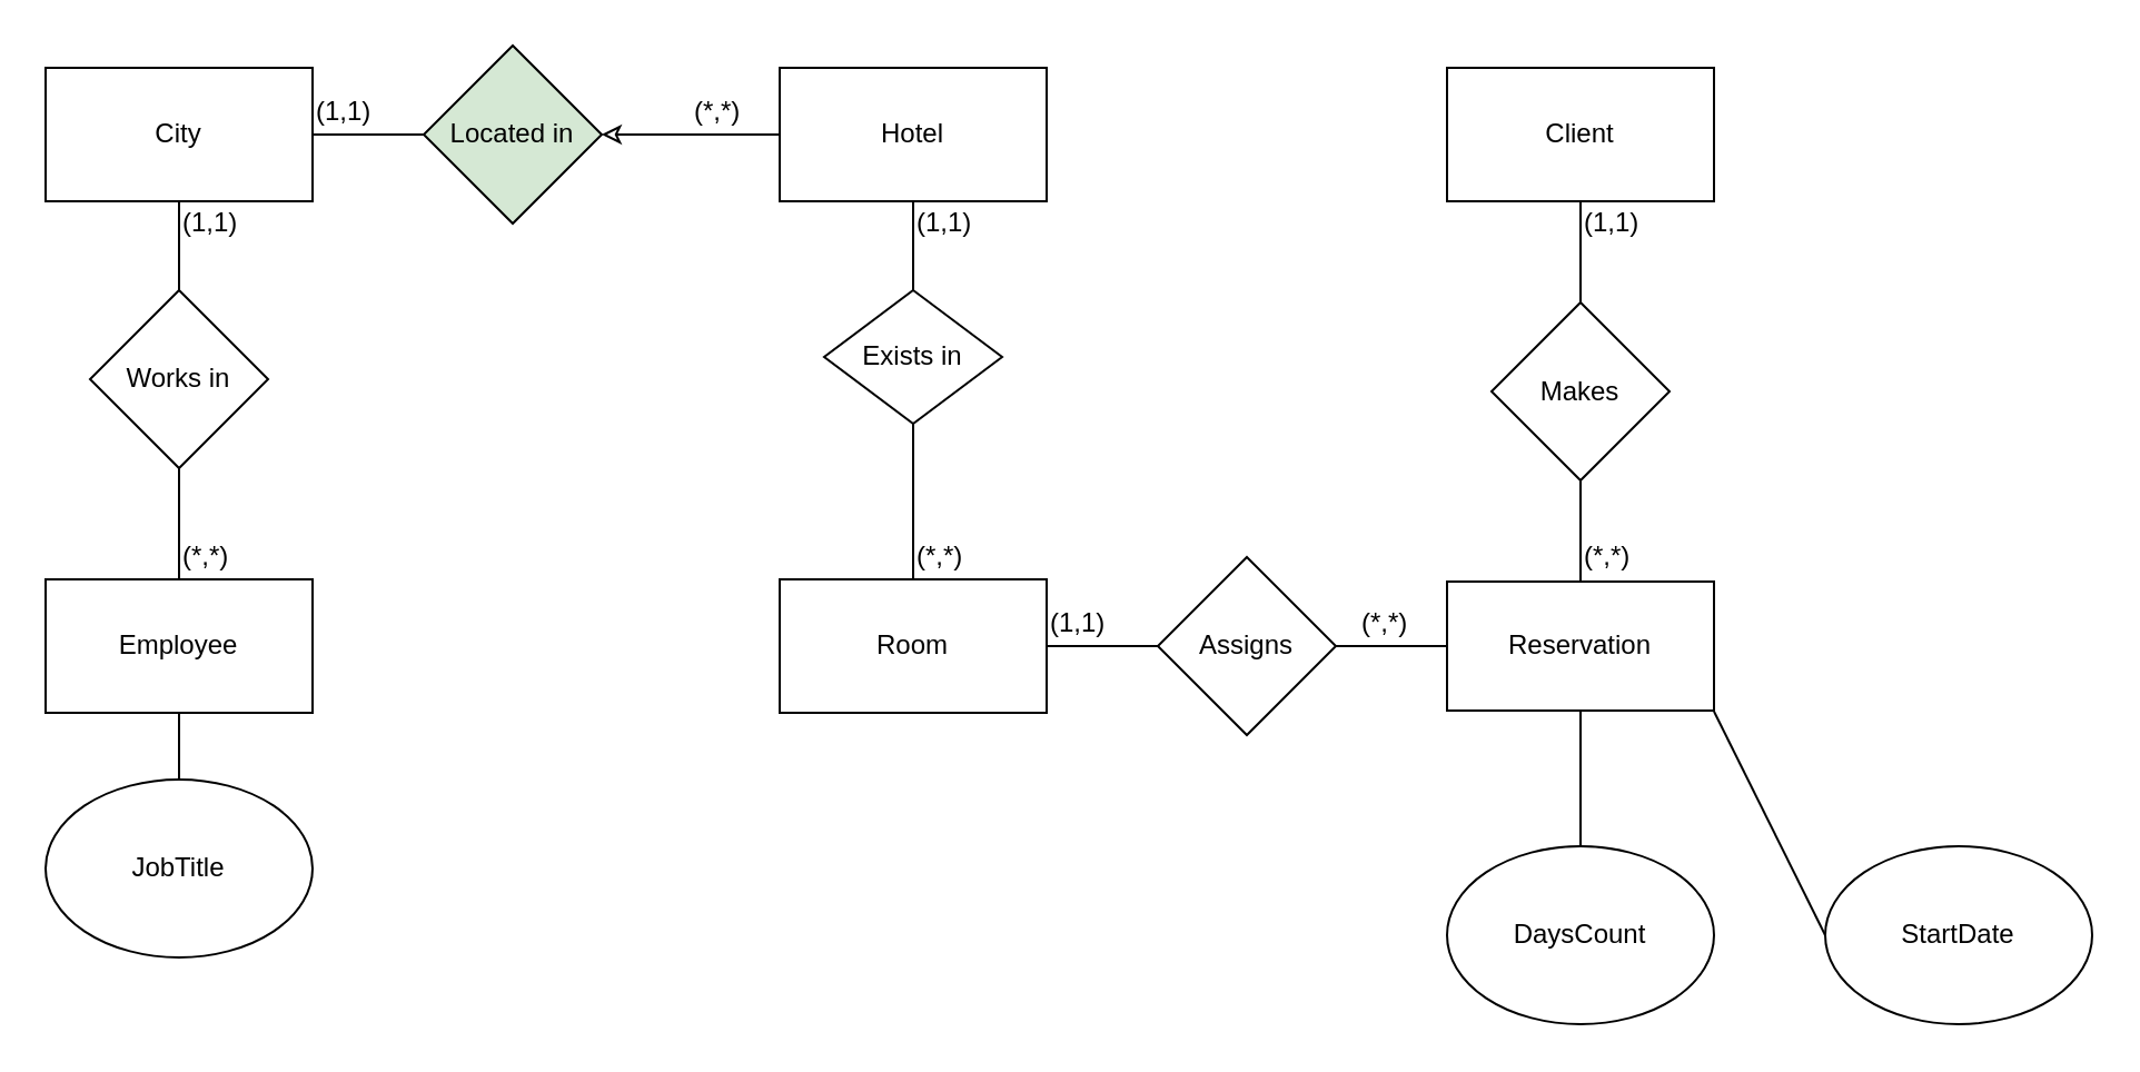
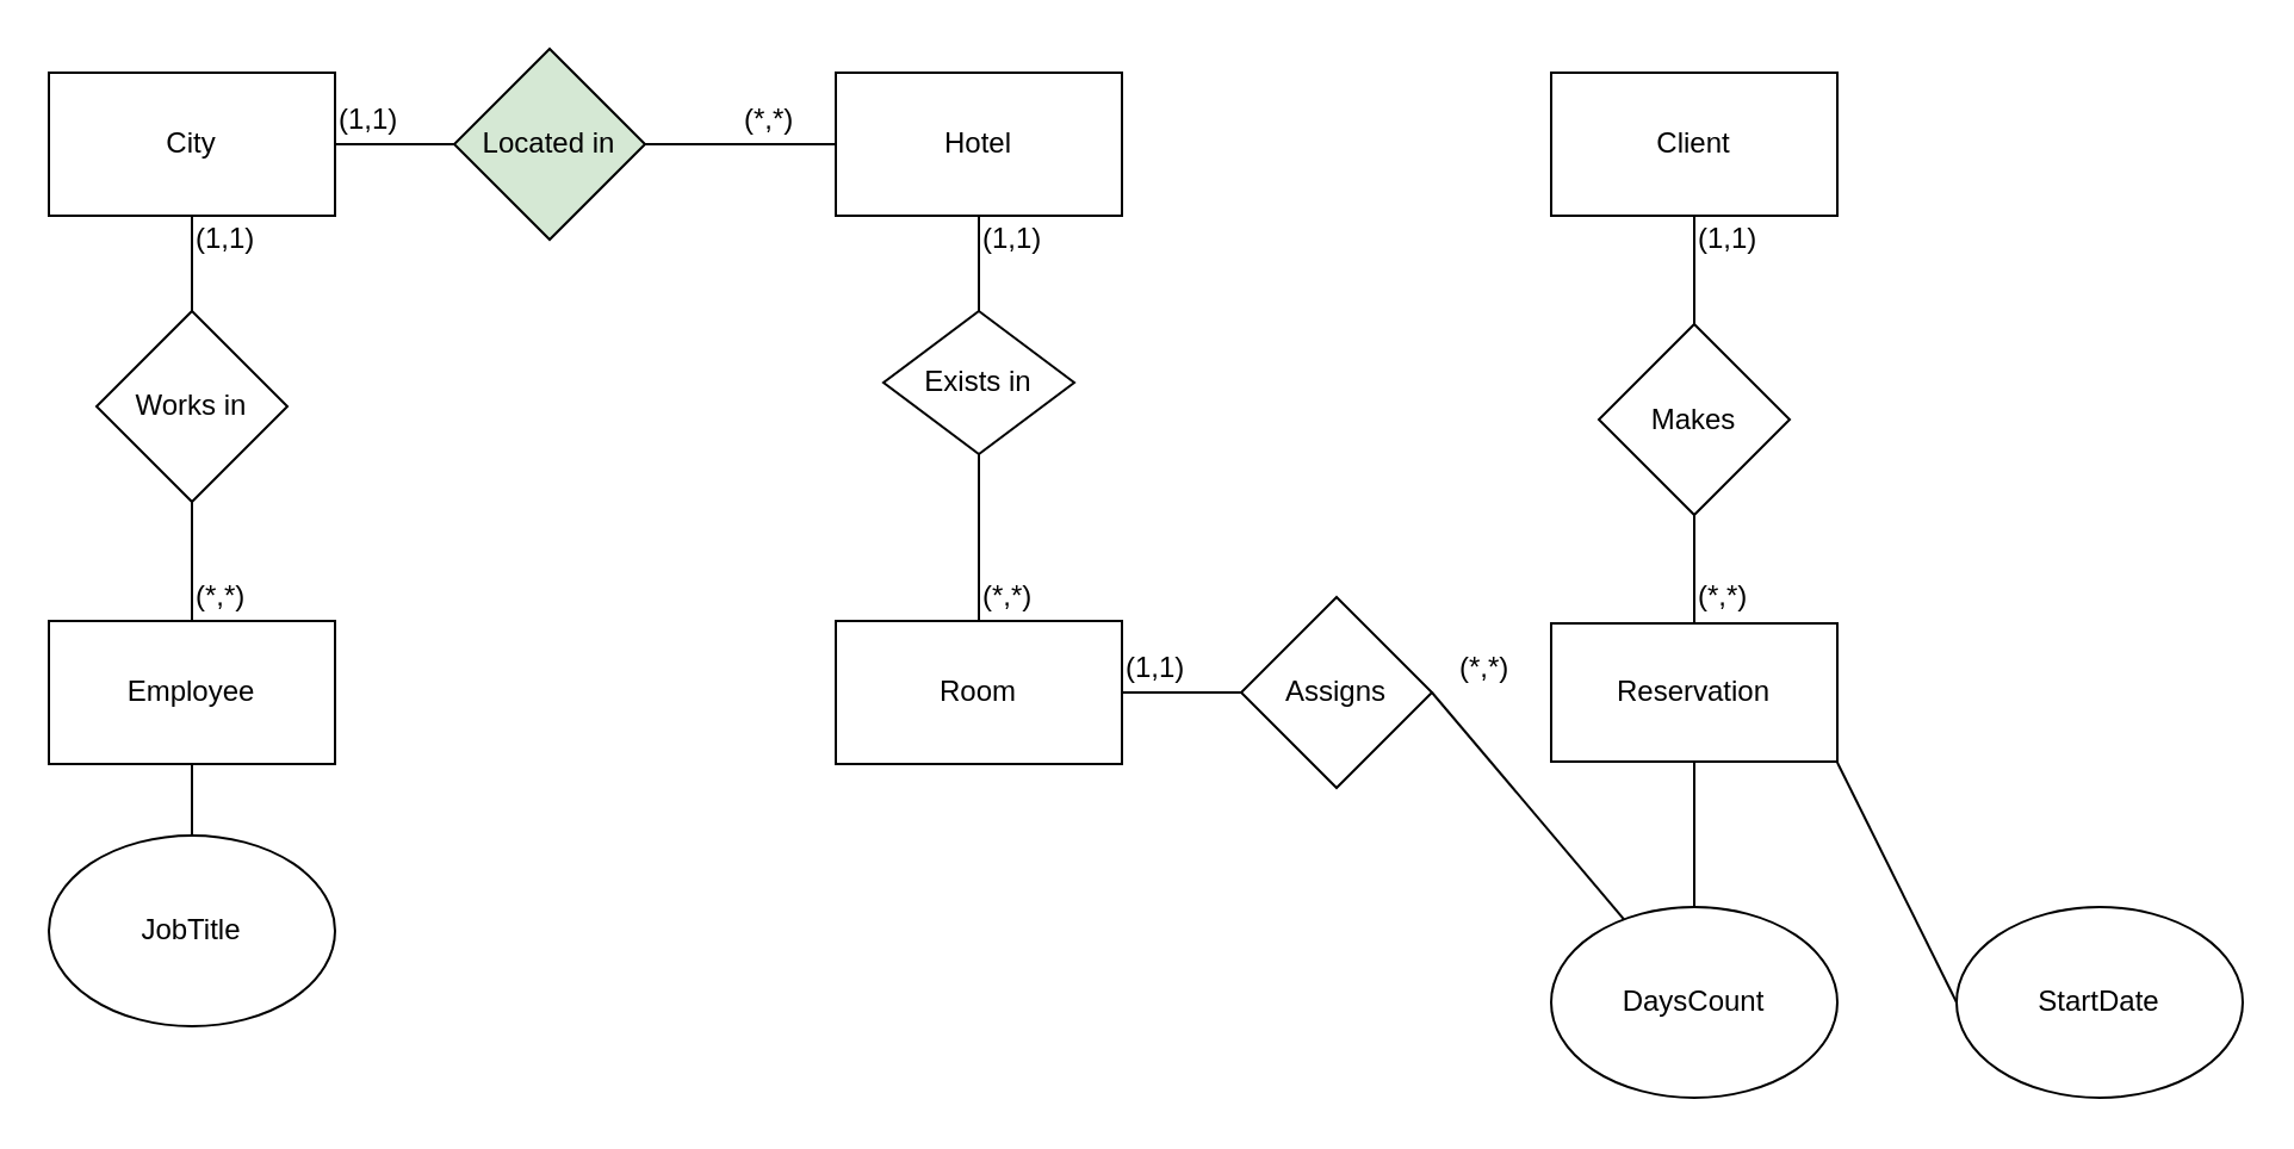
  <mxCell id="0" />
  <mxCell id="1" parent="0" />
  <mxCell id="2" value="Hotel&lt;br&gt;" style="rounded=0;whiteSpace=wrap;html=1;" parent="1" vertex="1"><mxGeometry x="350" y="30" width="120" height="60" as="geometry" /></mxCell>
  <mxCell id="3" value="Employee&lt;br&gt;" style="rounded=0;whiteSpace=wrap;html=1;" parent="1" vertex="1"><mxGeometry x="20" y="260" width="120" height="60" as="geometry" /></mxCell>
  <mxCell id="4" style="edgeStyle=none;rounded=0;orthogonalLoop=1;jettySize=auto;html=1;exitX=0.5;exitY=0;exitDx=0;exitDy=0;entryX=0.5;entryY=1;entryDx=0;entryDy=0;endArrow=none;endFill=0;" parent="1" source="5" target="3" edge="1"><mxGeometry relative="1" as="geometry" /></mxCell>
  <mxCell id="5" value="JobTitle" style="ellipse;whiteSpace=wrap;html=1;" parent="1" vertex="1"><mxGeometry x="20" y="350" width="120" height="80" as="geometry" /></mxCell>
  <mxCell id="6" value="Room" style="rounded=0;whiteSpace=wrap;html=1;" parent="1" vertex="1"><mxGeometry x="350" y="260" width="120" height="60" as="geometry" /></mxCell>
  <mxCell id="7" value="Reservation&lt;br&gt;" style="rounded=0;whiteSpace=wrap;html=1;" parent="1" vertex="1"><mxGeometry x="650" y="261" width="120" height="58" as="geometry" /></mxCell>
  <mxCell id="8" style="edgeStyle=none;rounded=0;orthogonalLoop=1;jettySize=auto;html=1;exitX=0;exitY=0.5;exitDx=0;exitDy=0;entryX=1;entryY=1.006;entryDx=0;entryDy=0;endArrow=none;endFill=0;entryPerimeter=0;" parent="1" source="9" target="7" edge="1"><mxGeometry relative="1" as="geometry" /></mxCell>
  <mxCell id="9" value="StartDate" style="ellipse;whiteSpace=wrap;html=1;" parent="1" vertex="1"><mxGeometry x="820" y="380" width="120" height="80" as="geometry" /></mxCell>
  <mxCell id="10" style="edgeStyle=none;rounded=0;orthogonalLoop=1;jettySize=auto;html=1;exitX=0.5;exitY=0;exitDx=0;exitDy=0;entryX=0.5;entryY=1;entryDx=0;entryDy=0;endArrow=none;endFill=0;" parent="1" source="11" target="7" edge="1"><mxGeometry relative="1" as="geometry" /></mxCell>
  <mxCell id="11" value="DaysCount&lt;br&gt;" style="ellipse;whiteSpace=wrap;html=1;" parent="1" vertex="1"><mxGeometry x="650" y="380" width="120" height="80" as="geometry" /></mxCell>
  <mxCell id="12" value="City&lt;br&gt;" style="rounded=0;whiteSpace=wrap;html=1;" parent="1" vertex="1"><mxGeometry x="20" y="30" width="120" height="60" as="geometry" /></mxCell>
  <mxCell id="13" value="Exists in" style="rhombus;whiteSpace=wrap;html=1;" parent="1" vertex="1"><mxGeometry x="370" y="130" width="80" height="60" as="geometry" /></mxCell>
  <mxCell id="14" value="Located in" style="rhombus;whiteSpace=wrap;html=1;fillColor=#d5e8d4;" parent="1" vertex="1"><mxGeometry x="190" y="20" width="80" height="80" as="geometry" /></mxCell>
- <mxCell id="15" style="edgeStyle=none;rounded=0;orthogonalLoop=1;jettySize=auto;html=1;exitX=0;exitY=0.5;exitDx=0;exitDy=0;endArrow=classic;endFill=0;entryX=1;entryY=0.5;entryDx=0;entryDy=0;" parent="1" source="2" target="14" edge="1"><mxGeometry relative="1" as="geometry"><mxPoint x="290" y="290" as="sourcePoint" /><mxPoint x="230" y="220" as="targetPoint" /></mxGeometry></mxCell>
+ <mxCell id="15" style="edgeStyle=none;rounded=0;orthogonalLoop=1;jettySize=auto;html=1;exitX=0;exitY=0.5;exitDx=0;exitDy=0;endArrow=none;endFill=0;entryX=1;entryY=0.5;entryDx=0;entryDy=0;" parent="1" source="2" target="14" edge="1"><mxGeometry relative="1" as="geometry"><mxPoint x="290" y="290" as="sourcePoint" /><mxPoint x="230" y="220" as="targetPoint" /></mxGeometry></mxCell>
  <mxCell id="16" style="edgeStyle=none;rounded=0;orthogonalLoop=1;jettySize=auto;html=1;exitX=0;exitY=0.5;exitDx=0;exitDy=0;entryX=1;entryY=0.5;entryDx=0;entryDy=0;endArrow=none;endFill=0;" parent="1" source="14" target="12" edge="1"><mxGeometry relative="1" as="geometry"><mxPoint x="320" y="170" as="sourcePoint" /><mxPoint x="210" y="155" as="targetPoint" /></mxGeometry></mxCell>
  <mxCell id="17" value="Works in" style="rhombus;whiteSpace=wrap;html=1;" parent="1" vertex="1"><mxGeometry x="40" y="130" width="80" height="80" as="geometry" /></mxCell>
  <mxCell id="18" style="edgeStyle=none;rounded=0;orthogonalLoop=1;jettySize=auto;html=1;exitX=0.5;exitY=0;exitDx=0;exitDy=0;entryX=0.5;entryY=1;entryDx=0;entryDy=0;endArrow=none;endFill=0;" parent="1" source="17" target="12" edge="1"><mxGeometry relative="1" as="geometry"><mxPoint x="310" y="190" as="sourcePoint" /><mxPoint x="200" y="175" as="targetPoint" /></mxGeometry></mxCell>
  <mxCell id="19" style="edgeStyle=none;rounded=0;orthogonalLoop=1;jettySize=auto;html=1;exitX=0.5;exitY=0;exitDx=0;exitDy=0;entryX=0.5;entryY=1;entryDx=0;entryDy=0;endArrow=none;endFill=0;" parent="1" source="3" target="17" edge="1"><mxGeometry relative="1" as="geometry"><mxPoint x="220" y="160" as="sourcePoint" /><mxPoint x="220" y="110" as="targetPoint" /></mxGeometry></mxCell>
  <mxCell id="20" style="edgeStyle=none;rounded=0;orthogonalLoop=1;jettySize=auto;html=1;exitX=0.5;exitY=0;exitDx=0;exitDy=0;entryX=0.5;entryY=1;entryDx=0;entryDy=0;endArrow=none;endFill=0;" parent="1" source="6" target="13" edge="1"><mxGeometry relative="1" as="geometry"><mxPoint x="590" y="190" as="sourcePoint" /><mxPoint x="480" y="175" as="targetPoint" /></mxGeometry></mxCell>
  <mxCell id="21" style="edgeStyle=none;rounded=0;orthogonalLoop=1;jettySize=auto;html=1;exitX=0.5;exitY=1;exitDx=0;exitDy=0;entryX=0.5;entryY=0;entryDx=0;entryDy=0;endArrow=none;endFill=0;" parent="1" source="2" target="13" edge="1"><mxGeometry relative="1" as="geometry"><mxPoint x="570" y="170" as="sourcePoint" /><mxPoint x="460" y="155" as="targetPoint" /></mxGeometry></mxCell>
- <mxCell id="22" style="rounded=0;orthogonalLoop=1;jettySize=auto;html=1;exitX=1;exitY=0.5;exitDx=0;exitDy=0;entryX=0;entryY=0.5;entryDx=0;entryDy=0;endArrow=none;endFill=0;" parent="1" source="23" target="7" edge="1"><mxGeometry relative="1" as="geometry" /></mxCell>
+ <mxCell id="22" style="rounded=0;orthogonalLoop=1;jettySize=auto;html=1;exitX=1;exitY=0.5;exitDx=0;exitDy=0;endArrow=none;endFill=0;" parent="1" source="23" target="11" edge="1"><mxGeometry relative="1" as="geometry" /></mxCell>
  <mxCell id="23" value="Assigns" style="rhombus;whiteSpace=wrap;html=1;" parent="1" vertex="1"><mxGeometry x="520" y="250" width="80" height="80" as="geometry" /></mxCell>
  <mxCell id="24" style="edgeStyle=none;rounded=0;orthogonalLoop=1;jettySize=auto;html=1;exitX=0;exitY=0.5;exitDx=0;exitDy=0;entryX=1;entryY=0.5;entryDx=0;entryDy=0;endArrow=none;endFill=0;" parent="1" source="23" target="6" edge="1"><mxGeometry relative="1" as="geometry"><mxPoint x="540" y="290" as="sourcePoint" /><mxPoint x="260" y="210" as="targetPoint" /></mxGeometry></mxCell>
  <mxCell id="25" value="(*,*)" style="text;html=1;resizable=0;points=[];autosize=1;align=left;verticalAlign=top;spacingTop=-4;" parent="1" vertex="1"><mxGeometry x="410" y="240" width="40" height="20" as="geometry" /></mxCell>
  <mxCell id="26" value="(1,1)" style="text;html=1;resizable=0;points=[];autosize=1;align=left;verticalAlign=top;spacingTop=-4;" parent="1" vertex="1"><mxGeometry x="410" y="90" width="40" height="20" as="geometry" /></mxCell>
  <mxCell id="27" value="(1,1)" style="text;html=1;resizable=0;points=[];autosize=1;align=left;verticalAlign=top;spacingTop=-4;" parent="1" vertex="1"><mxGeometry x="470" y="270" width="40" height="20" as="geometry" /></mxCell>
  <mxCell id="28" value="(*,*)" style="text;html=1;resizable=0;points=[];autosize=1;align=left;verticalAlign=top;spacingTop=-4;" parent="1" vertex="1"><mxGeometry x="610" y="270" width="40" height="20" as="geometry" /></mxCell>
  <mxCell id="29" value="(1,1)" style="text;html=1;resizable=0;points=[];autosize=1;align=left;verticalAlign=top;spacingTop=-4;" parent="1" vertex="1"><mxGeometry x="80" y="90" width="40" height="20" as="geometry" /></mxCell>
  <mxCell id="30" value="(*,*)" style="text;html=1;resizable=0;points=[];autosize=1;align=left;verticalAlign=top;spacingTop=-4;" parent="1" vertex="1"><mxGeometry x="80" y="240" width="40" height="20" as="geometry" /></mxCell>
  <mxCell id="31" value="(*,*)" style="text;html=1;resizable=0;points=[];autosize=1;align=left;verticalAlign=top;spacingTop=-4;" parent="1" vertex="1"><mxGeometry x="310" y="40" width="40" height="20" as="geometry" /></mxCell>
  <mxCell id="32" value="(1,1)" style="text;html=1;resizable=0;points=[];autosize=1;align=left;verticalAlign=top;spacingTop=-4;" parent="1" vertex="1"><mxGeometry x="140" y="40" width="40" height="20" as="geometry" /></mxCell>
  <mxCell id="33" value="Client" style="rounded=0;whiteSpace=wrap;html=1;" parent="1" vertex="1"><mxGeometry x="650" y="30" width="120" height="60" as="geometry" /></mxCell>
  <mxCell id="34" style="rounded=0;orthogonalLoop=1;jettySize=auto;html=1;exitX=0.5;exitY=0;exitDx=0;exitDy=0;entryX=0.5;entryY=1;entryDx=0;entryDy=0;endArrow=none;endFill=0;" parent="1" source="36" target="33" edge="1"><mxGeometry relative="1" as="geometry" /></mxCell>
  <mxCell id="35" style="edgeStyle=none;rounded=0;orthogonalLoop=1;jettySize=auto;html=1;exitX=0.5;exitY=1;exitDx=0;exitDy=0;entryX=0.5;entryY=0;entryDx=0;entryDy=0;endArrow=none;endFill=0;" parent="1" source="36" target="7" edge="1"><mxGeometry relative="1" as="geometry" /></mxCell>
  <mxCell id="36" value="Makes" style="rhombus;whiteSpace=wrap;html=1;" parent="1" vertex="1"><mxGeometry x="670" y="135.5" width="80" height="80" as="geometry" /></mxCell>
  <mxCell id="37" value="(1,1)" style="text;html=1;resizable=0;points=[];autosize=1;align=left;verticalAlign=top;spacingTop=-4;" parent="1" vertex="1"><mxGeometry x="710" y="90" width="40" height="20" as="geometry" /></mxCell>
  <mxCell id="38" value="(*,*)" style="text;html=1;resizable=0;points=[];autosize=1;align=left;verticalAlign=top;spacingTop=-4;" parent="1" vertex="1"><mxGeometry x="710" y="240" width="40" height="20" as="geometry" /></mxCell>
